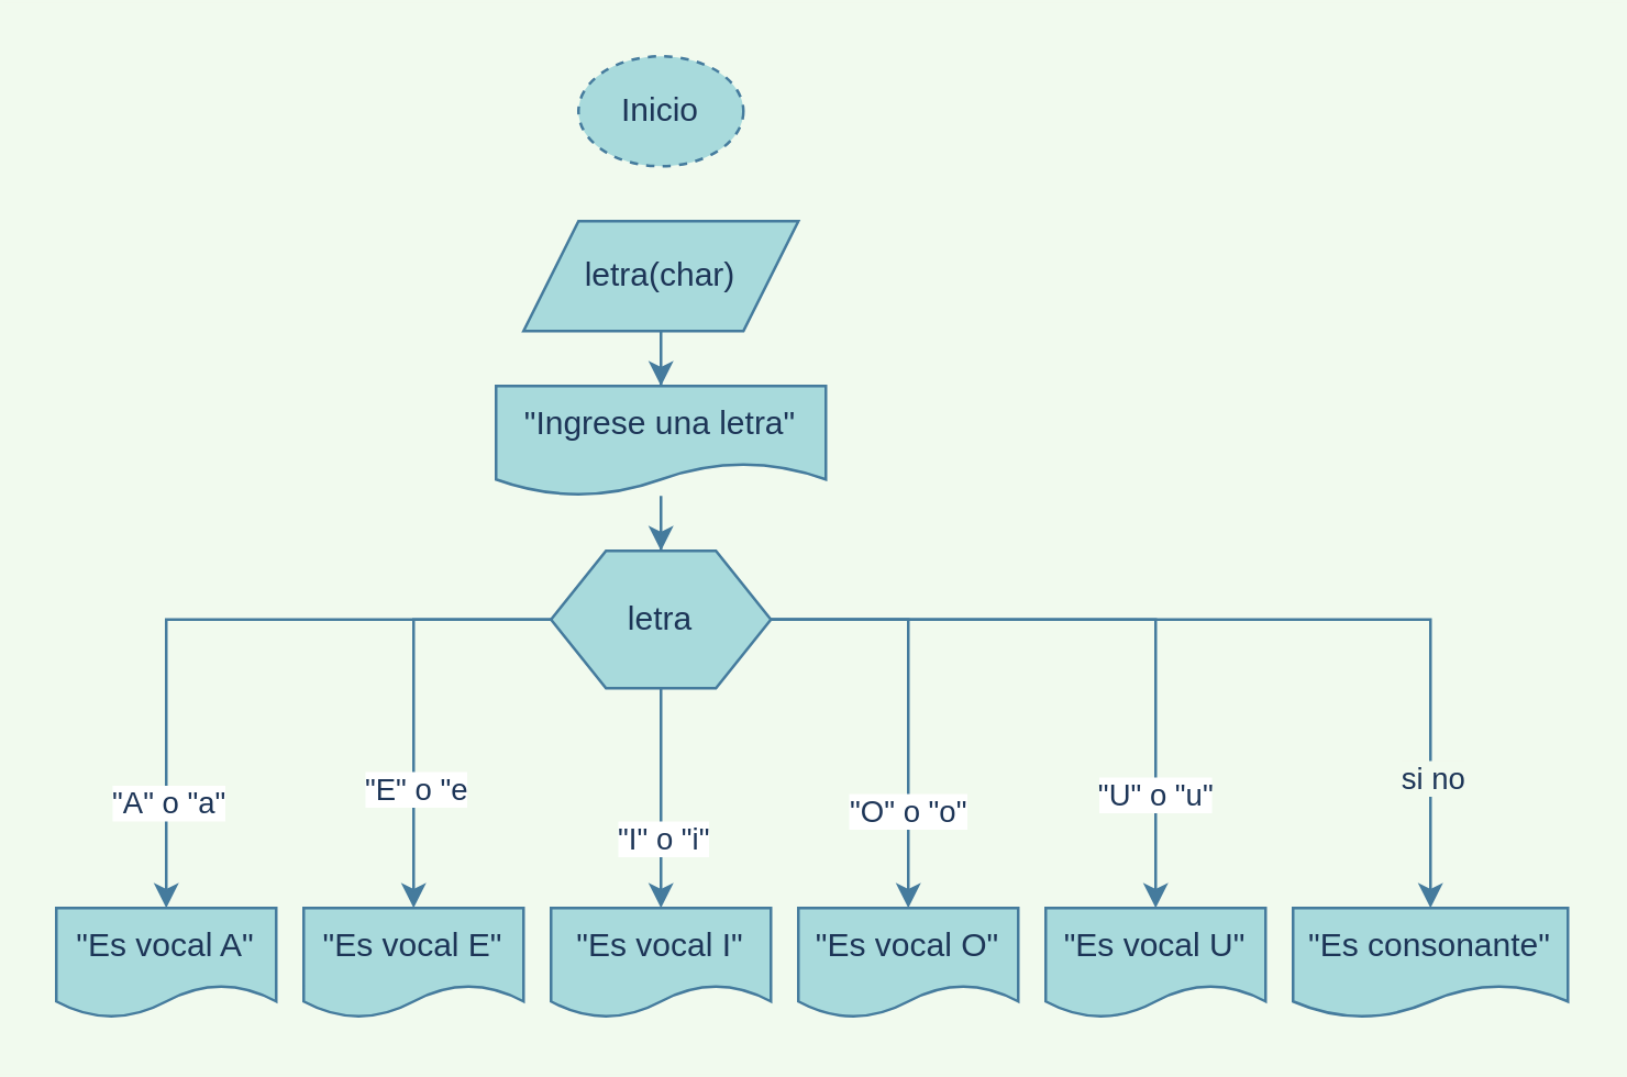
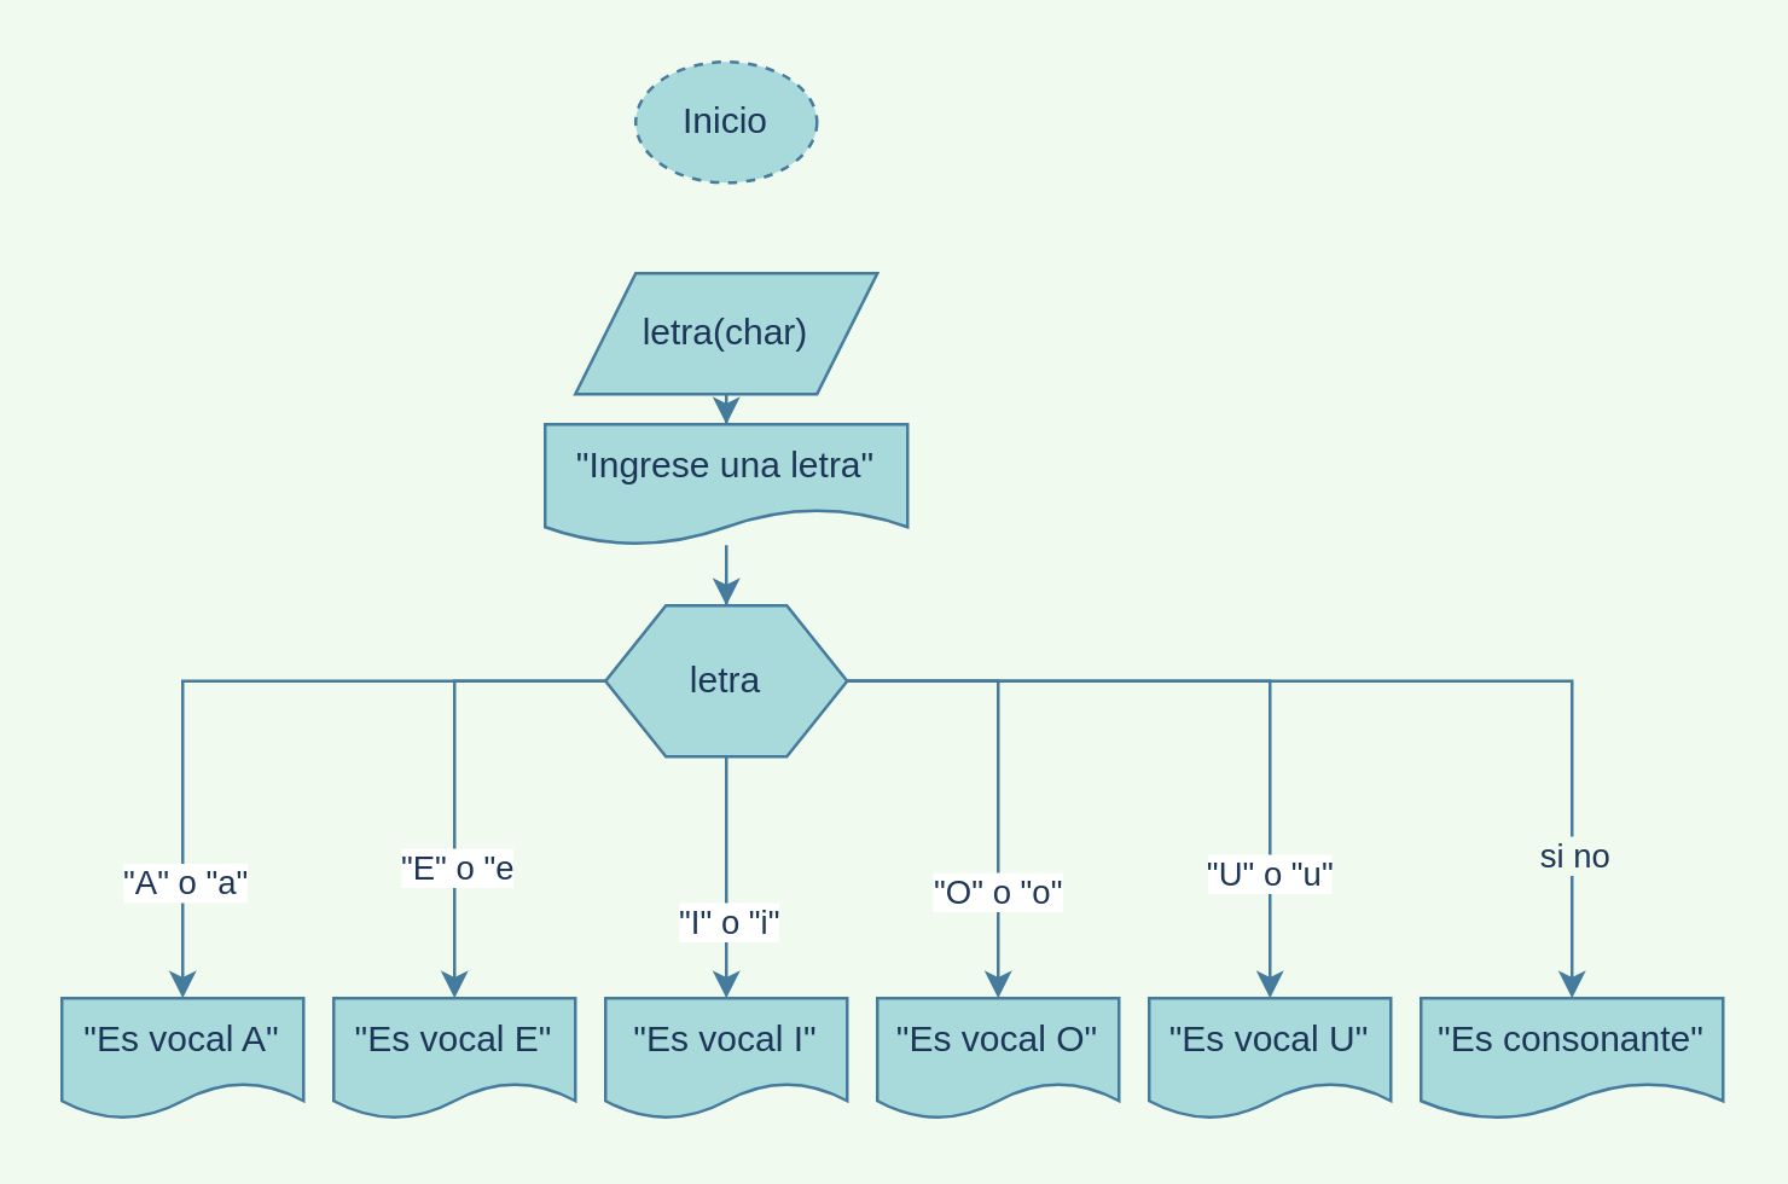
  <mxCell id="0" />
  <mxCell id="1" parent="0" />
  <mxCell id="2" value="Inicio" style="ellipse;whiteSpace=wrap;html=1;fillColor=#A8DADC;strokeColor=#457B9D;fontColor=#1D3557;dashed=1;" vertex="1" parent="1"><mxGeometry x="210" y="20" width="60" height="40" as="geometry" /></mxCell>
  <mxCell id="3" value="" style="edgeStyle=orthogonalEdgeStyle;rounded=0;orthogonalLoop=1;jettySize=auto;html=1;strokeColor=#457B9D;fontColor=#1D3557;labelBackgroundColor=#F1FAEE;" edge="1" parent="1" source="4" target="6"><mxGeometry relative="1" as="geometry" /></mxCell>
- <mxCell id="4" value="letra(char)" style="shape=parallelogram;perimeter=parallelogramPerimeter;whiteSpace=wrap;html=1;fixedSize=1;fillColor=#A8DADC;strokeColor=#457B9D;fontColor=#1D3557;" vertex="1" parent="1"><mxGeometry x="190" y="80" width="100" height="40" as="geometry" /></mxCell>
+ <mxCell id="4" value="letra(char)" style="shape=parallelogram;perimeter=parallelogramPerimeter;whiteSpace=wrap;html=1;fixedSize=1;fillColor=#A8DADC;strokeColor=#457B9D;fontColor=#1D3557;" vertex="1" parent="1"><mxGeometry x="190" y="90" width="100" height="40" as="geometry" /></mxCell>
  <mxCell id="5" value="" style="edgeStyle=orthogonalEdgeStyle;rounded=0;orthogonalLoop=1;jettySize=auto;html=1;entryX=0.5;entryY=0;entryDx=0;entryDy=0;strokeColor=#457B9D;fontColor=#1D3557;labelBackgroundColor=#F1FAEE;" edge="1" parent="1" source="6" target="19"><mxGeometry relative="1" as="geometry"><mxPoint x="240" y="200" as="targetPoint" /></mxGeometry></mxCell>
  <mxCell id="6" value="&quot;Ingrese una letra&quot;" style="shape=document;whiteSpace=wrap;html=1;boundedLbl=1;fillColor=#A8DADC;strokeColor=#457B9D;fontColor=#1D3557;" vertex="1" parent="1"><mxGeometry x="180" y="140" width="120" height="40" as="geometry" /></mxCell>
  <mxCell id="7" value="" style="edgeStyle=orthogonalEdgeStyle;rounded=0;orthogonalLoop=1;jettySize=auto;html=1;strokeColor=#457B9D;fontColor=#1D3557;labelBackgroundColor=#F1FAEE;entryX=0.5;entryY=0;entryDx=0;entryDy=0;" edge="1" parent="1" source="19" target="20"><mxGeometry relative="1" as="geometry"><mxPoint x="60" y="260" as="targetPoint" /></mxGeometry></mxCell>
  <mxCell id="8" value="&quot;A&quot; o &quot;a&quot;" style="edgeLabel;html=1;align=center;verticalAlign=middle;resizable=0;points=[];fontColor=#1D3557;" vertex="1" connectable="0" parent="7"><mxGeometry x="0.681" relative="1" as="geometry"><mxPoint as="offset" /></mxGeometry></mxCell>
  <mxCell id="9" value="" style="edgeStyle=orthogonalEdgeStyle;rounded=0;orthogonalLoop=1;jettySize=auto;html=1;strokeColor=#457B9D;fontColor=#1D3557;labelBackgroundColor=#F1FAEE;entryX=0.5;entryY=0;entryDx=0;entryDy=0;" edge="1" parent="1" source="19" target="21"><mxGeometry relative="1" as="geometry"><mxPoint x="150" y="260" as="targetPoint" /></mxGeometry></mxCell>
  <mxCell id="10" value="&quot;E&quot; o &quot;e" style="edgeLabel;html=1;align=center;verticalAlign=middle;resizable=0;points=[];fontColor=#1D3557;" vertex="1" connectable="0" parent="9"><mxGeometry x="0.43" relative="1" as="geometry"><mxPoint as="offset" /></mxGeometry></mxCell>
  <mxCell id="11" value="" style="edgeStyle=orthogonalEdgeStyle;rounded=0;orthogonalLoop=1;jettySize=auto;html=1;strokeColor=#457B9D;fontColor=#1D3557;labelBackgroundColor=#F1FAEE;entryX=0.5;entryY=0;entryDx=0;entryDy=0;" edge="1" parent="1" source="19" target="22"><mxGeometry relative="1" as="geometry"><mxPoint x="240" y="260" as="targetPoint" /></mxGeometry></mxCell>
  <mxCell id="12" value="&quot;I&quot; o &quot;i&quot;" style="edgeLabel;html=1;align=center;verticalAlign=middle;resizable=0;points=[];fontColor=#1D3557;" vertex="1" connectable="0" parent="11"><mxGeometry x="0.343" relative="1" as="geometry"><mxPoint as="offset" /></mxGeometry></mxCell>
  <mxCell id="13" value="" style="edgeStyle=orthogonalEdgeStyle;rounded=0;orthogonalLoop=1;jettySize=auto;html=1;strokeColor=#457B9D;fontColor=#1D3557;labelBackgroundColor=#F1FAEE;entryX=0.5;entryY=0;entryDx=0;entryDy=0;" edge="1" parent="1" source="19" target="23"><mxGeometry relative="1" as="geometry"><mxPoint x="330" y="260" as="targetPoint" /></mxGeometry></mxCell>
  <mxCell id="14" value="&quot;O&quot; o &quot;o&quot;" style="edgeLabel;html=1;align=center;verticalAlign=middle;resizable=0;points=[];fontColor=#1D3557;" vertex="1" connectable="0" parent="13"><mxGeometry x="0.53" y="-1" relative="1" as="geometry"><mxPoint as="offset" /></mxGeometry></mxCell>
  <mxCell id="15" value="" style="edgeStyle=orthogonalEdgeStyle;rounded=0;orthogonalLoop=1;jettySize=auto;html=1;strokeColor=#457B9D;fontColor=#1D3557;labelBackgroundColor=#F1FAEE;entryX=0.5;entryY=0;entryDx=0;entryDy=0;" edge="1" parent="1" source="19" target="24"><mxGeometry relative="1" as="geometry"><mxPoint x="420" y="260" as="targetPoint" /></mxGeometry></mxCell>
  <mxCell id="16" value="&quot;U&quot; o &quot;u&quot;" style="edgeLabel;html=1;align=center;verticalAlign=middle;resizable=0;points=[];fontColor=#1D3557;" vertex="1" connectable="0" parent="15"><mxGeometry x="0.654" y="-1" relative="1" as="geometry"><mxPoint as="offset" /></mxGeometry></mxCell>
  <mxCell id="17" value="" style="edgeStyle=orthogonalEdgeStyle;rounded=0;orthogonalLoop=1;jettySize=auto;html=1;strokeColor=#457B9D;fontColor=#1D3557;labelBackgroundColor=#F1FAEE;" edge="1" parent="1" source="19" target="25"><mxGeometry relative="1" as="geometry" /></mxCell>
  <mxCell id="18" value="si no" style="edgeLabel;html=1;align=center;verticalAlign=middle;resizable=0;points=[];fontColor=#1D3557;labelBackgroundColor=#F1FAEE;" vertex="1" connectable="0" parent="17"><mxGeometry x="0.425" y="-1" relative="1" as="geometry"><mxPoint x="1" y="51" as="offset" /></mxGeometry></mxCell>
  <mxCell id="19" value="letra" style="shape=hexagon;perimeter=hexagonPerimeter2;whiteSpace=wrap;html=1;fixedSize=1;fillColor=#A8DADC;strokeColor=#457B9D;fontColor=#1D3557;" vertex="1" parent="1"><mxGeometry x="200" y="200" width="80" height="50" as="geometry" /></mxCell>
  <mxCell id="20" value="&quot;Es vocal A&quot;" style="shape=document;whiteSpace=wrap;html=1;boundedLbl=1;fillColor=#A8DADC;strokeColor=#457B9D;fontColor=#1D3557;" vertex="1" parent="1"><mxGeometry x="20" y="330" width="80" height="40" as="geometry" /></mxCell>
  <mxCell id="21" value="&quot;Es vocal E&quot;" style="shape=document;whiteSpace=wrap;html=1;boundedLbl=1;fillColor=#A8DADC;strokeColor=#457B9D;fontColor=#1D3557;" vertex="1" parent="1"><mxGeometry x="110" y="330" width="80" height="40" as="geometry" /></mxCell>
  <mxCell id="22" value="&quot;Es vocal I&quot;" style="shape=document;whiteSpace=wrap;html=1;boundedLbl=1;fillColor=#A8DADC;strokeColor=#457B9D;fontColor=#1D3557;" vertex="1" parent="1"><mxGeometry x="200" y="330" width="80" height="40" as="geometry" /></mxCell>
  <mxCell id="23" value="&quot;Es vocal O&quot;" style="shape=document;whiteSpace=wrap;html=1;boundedLbl=1;fillColor=#A8DADC;strokeColor=#457B9D;fontColor=#1D3557;" vertex="1" parent="1"><mxGeometry x="290" y="330" width="80" height="40" as="geometry" /></mxCell>
  <mxCell id="24" value="&quot;Es vocal U&quot;" style="shape=document;whiteSpace=wrap;html=1;boundedLbl=1;fillColor=#A8DADC;strokeColor=#457B9D;fontColor=#1D3557;" vertex="1" parent="1"><mxGeometry x="380" y="330" width="80" height="40" as="geometry" /></mxCell>
  <mxCell id="25" value="&quot;Es consonante&quot;" style="shape=document;whiteSpace=wrap;html=1;boundedLbl=1;fillColor=#A8DADC;strokeColor=#457B9D;fontColor=#1D3557;" vertex="1" parent="1"><mxGeometry x="470" y="330" width="100" height="40" as="geometry" /></mxCell>
